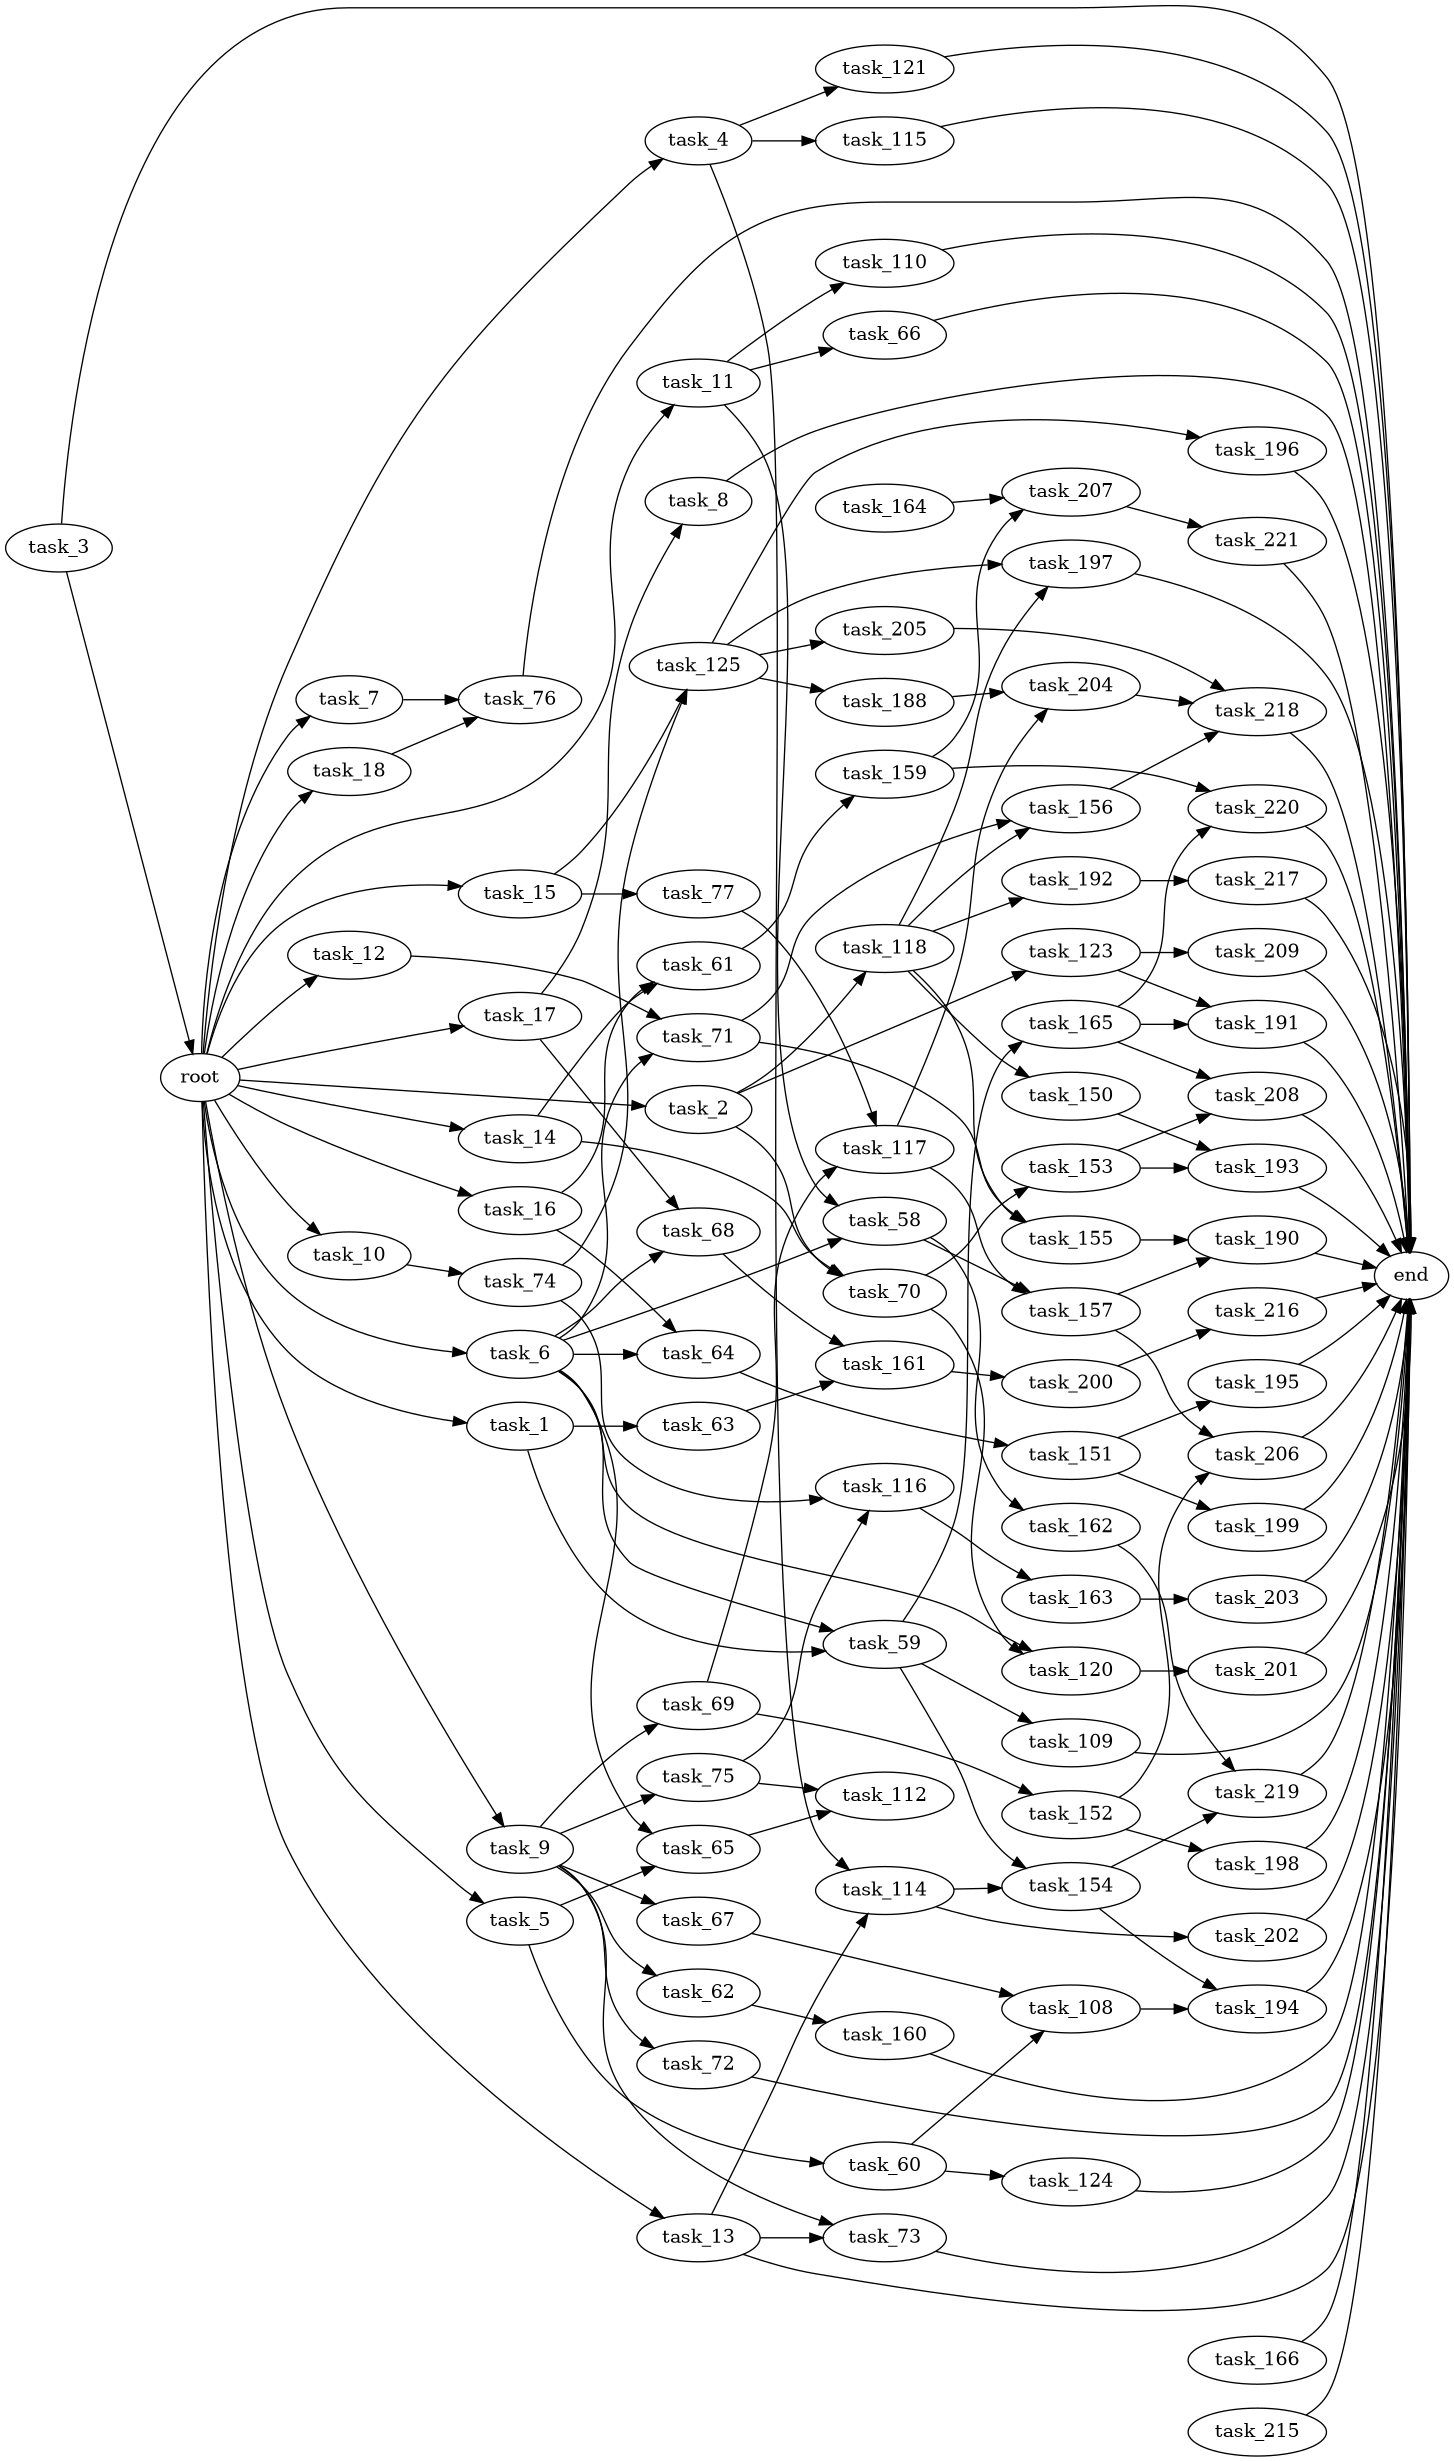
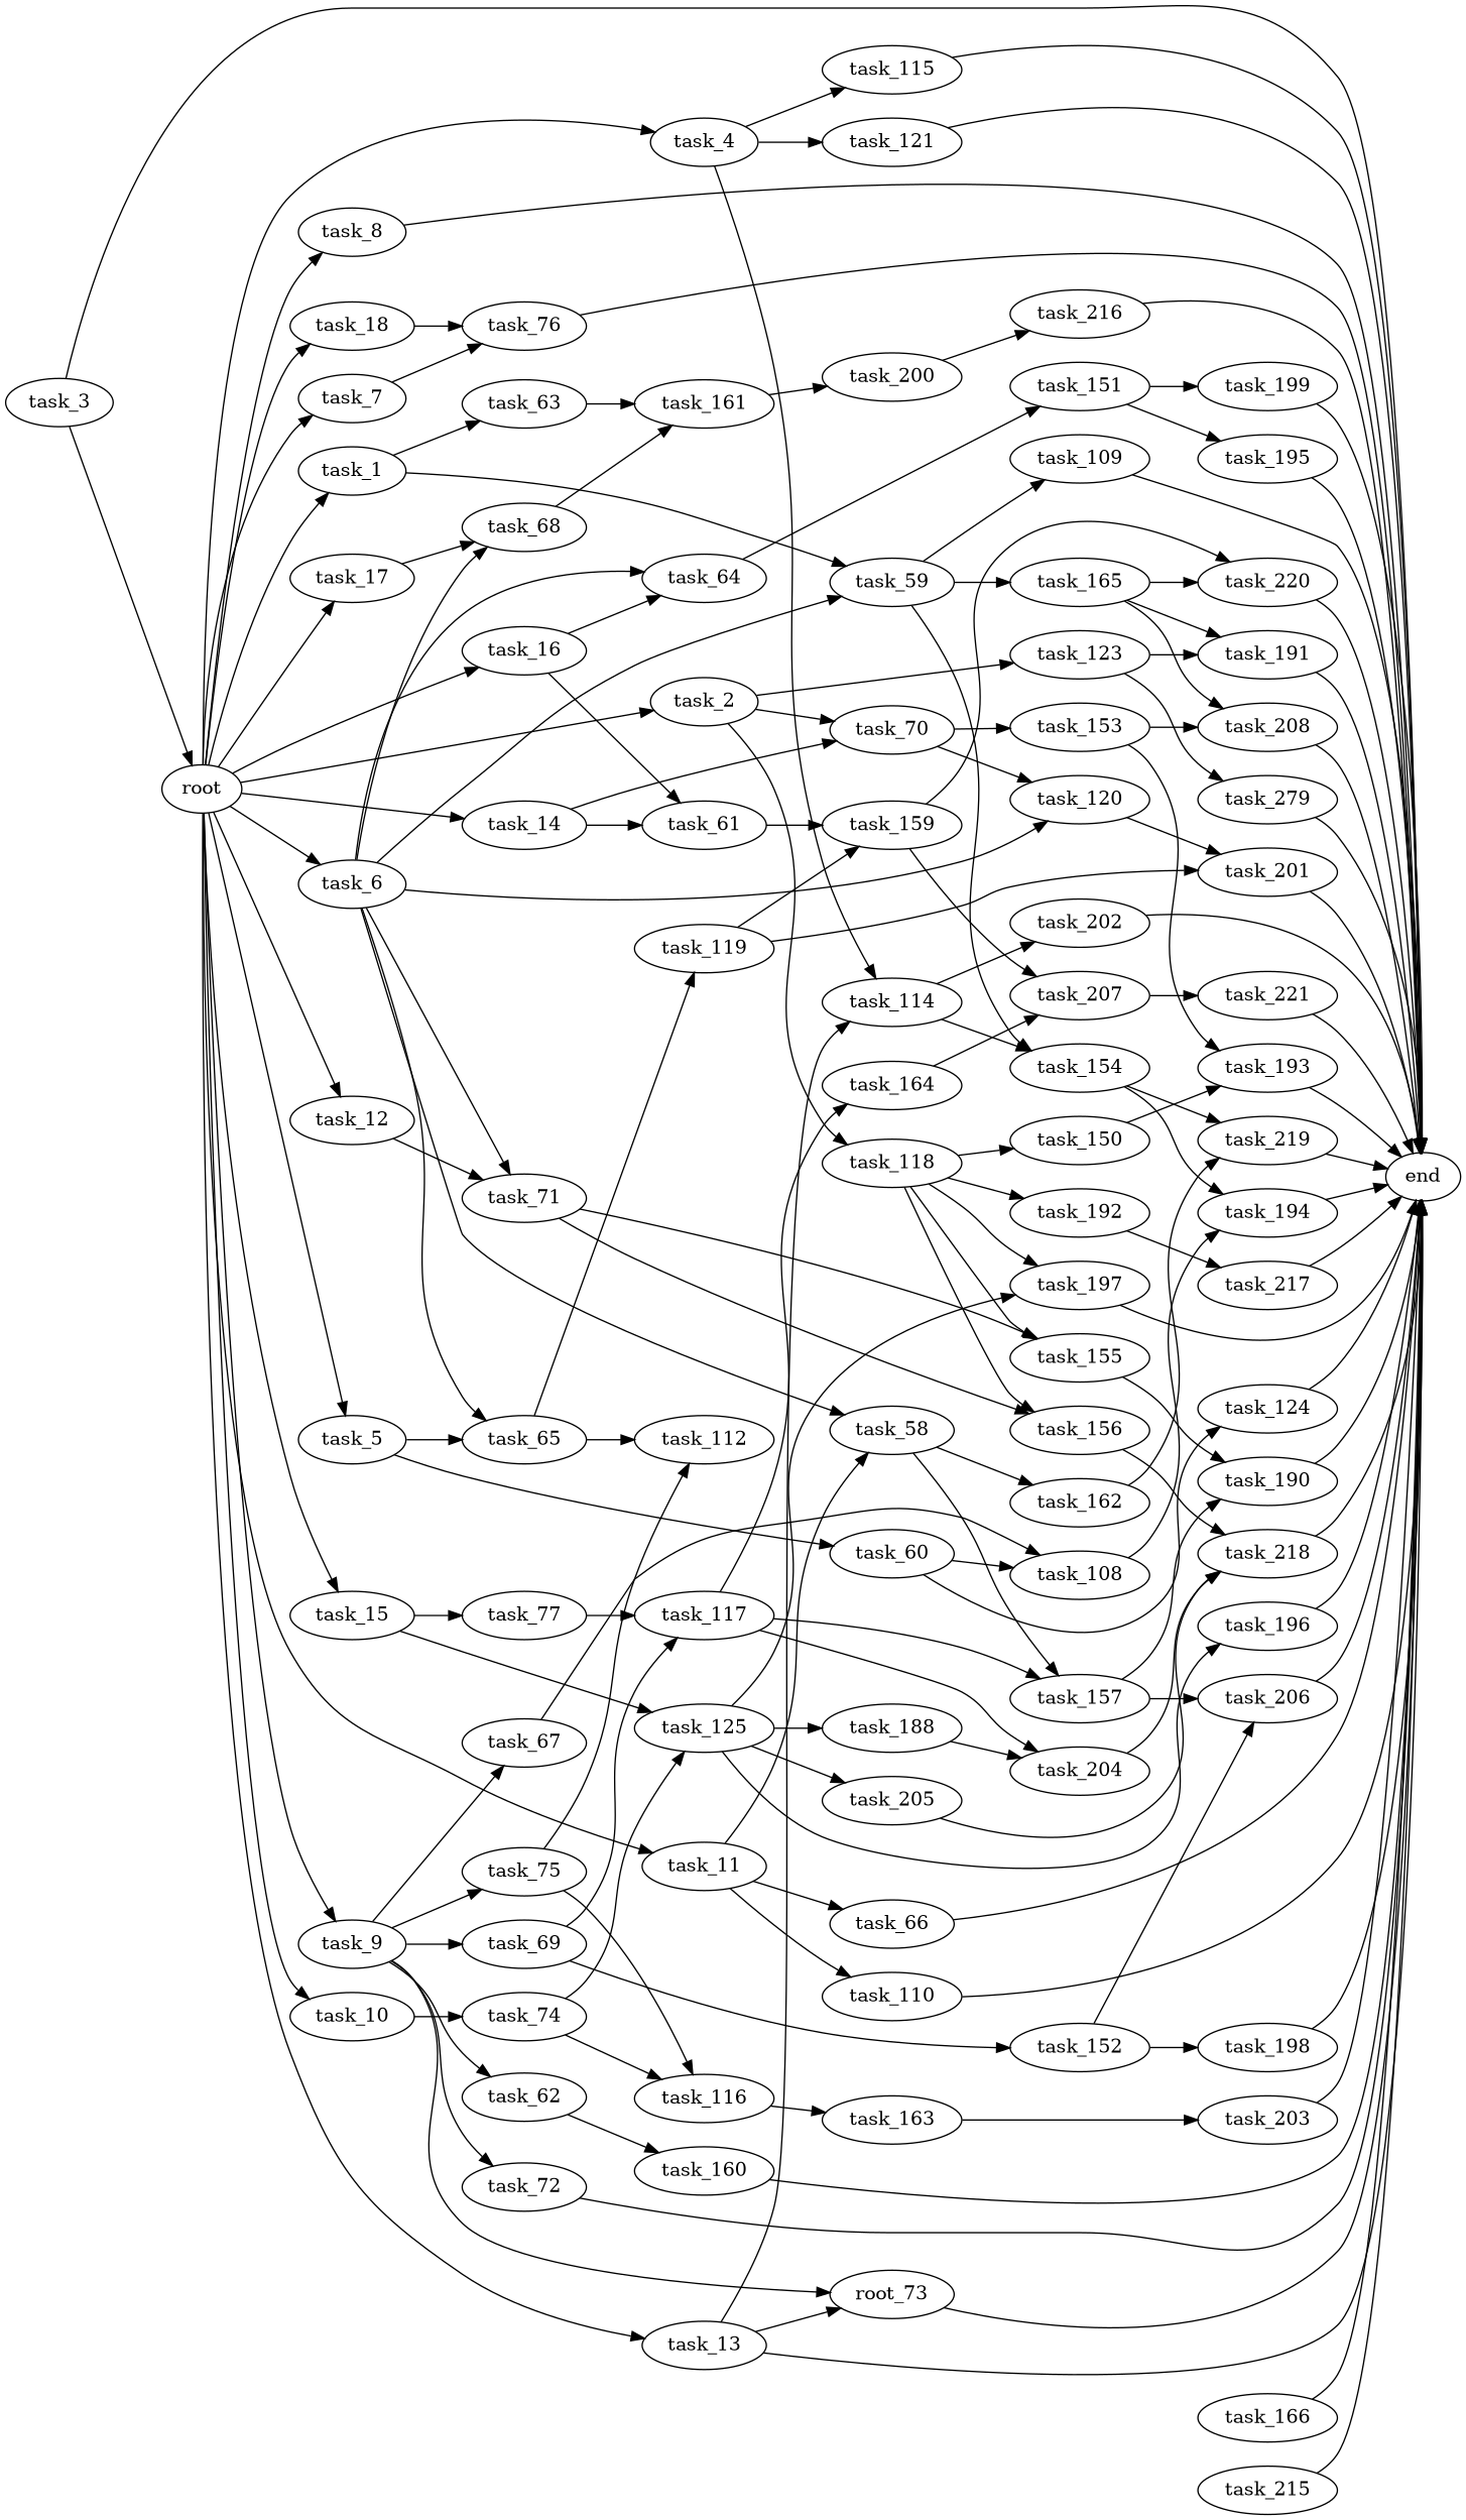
  digraph {
    rankdir=LR
    task_58
    task_157
    task_162
    task_190
    task_206
    task_219
    task_8
    end
    task_156
    task_218
    task_108
    task_194
    task_191
    task_207
    task_221
    task_15
    task_77
    task_125
    task_117
    n20 [label=task_188]
    task_196
    task_197
    task_205
    task_151
    task_195
    task_199
    task_114
    task_154
    task_202
    task_18
    task_76
-   task_73
-   task_209
+   task_73 [label=root_73]
+   task_209 [label=task_279]
    task_16
    task_61
    task_64
    task_159
    task_110
    task_68
    task_161
    task_200
    task_220
    task_217
    task_74
    task_116
    task_163
    task_204
    task_1
    task_59
    task_63
    task_109
    task_165
    task_160
    task_11
    task_66
    task_62
    task_203
    task_2
    task_118
    task_123
    task_70
    task_155
    task_150
    task_192
    task_153
    task_120
    task_10
    task_166
    task_72
    task_17
    task_67
    task_193
    task_12
    task_71
    task_164
    task_208
    task_9
    task_69
    task_75
    task_152
    task_112
    task_198
    task_201
    task_65
+   task_119
    task_13
    task_121
    task_3
    root
    task_216
    task_5
    task_60
    task_124
    task_115
    task_14
    task_4
    task_6
    task_7
    task_215
    task_58 -> task_157
    task_58 -> task_162
    task_157 -> task_190
    task_157 -> task_206
    task_162 -> task_219
    task_190 -> end
    task_206 -> end
    task_219 -> end
    task_8 -> end
    task_156 -> task_218
    task_218 -> end
    task_108 -> task_194
    task_194 -> end
    task_191 -> end
    task_207 -> task_221
    task_221 -> end
    task_15 -> task_77
    task_15 -> task_125
    task_77 -> task_117
    task_125 -> n20
    task_125 -> task_196
    task_125 -> task_197
    task_125 -> task_205
    task_117 -> task_157
    task_117 -> task_204
+   task_117 -> task_164
    n20 -> task_204
    task_196 -> end
    task_197 -> end
    task_205 -> task_218
    task_151 -> task_195
    task_151 -> task_199
    task_195 -> end
    task_199 -> end
    task_114 -> task_154
    task_114 -> task_202
    task_154 -> task_219
    task_154 -> task_194
    task_202 -> end
    task_18 -> task_76
    task_76 -> end
    task_73 -> end
    task_209 -> end
    task_16 -> task_61
    task_16 -> task_64
    task_61 -> task_159
    task_64 -> task_151
    task_159 -> task_207
    task_159 -> task_220
    task_110 -> end
    task_68 -> task_161
    task_161 -> task_200
    task_200 -> task_216
    task_220 -> end
    task_217 -> end
    task_74 -> task_125
    task_74 -> task_116
    task_116 -> task_163
    task_163 -> task_203
    task_204 -> task_218
    task_1 -> task_59
    task_1 -> task_63
    task_59 -> task_154
    task_59 -> task_109
    task_59 -> task_165
    task_63 -> task_161
    task_109 -> end
    task_165 -> task_191
    task_165 -> task_220
    task_165 -> task_208
    task_160 -> end
    task_11 -> task_58
    task_11 -> task_110
    task_11 -> task_66
    task_66 -> end
    task_62 -> task_160
    task_203 -> end
    task_2 -> task_118
    task_2 -> task_123
    task_2 -> task_70
    task_118 -> task_156
    task_118 -> task_197
    task_118 -> task_155
    task_118 -> task_150
    task_118 -> task_192
    task_123 -> task_191
    task_123 -> task_209
    task_70 -> task_153
    task_70 -> task_120
    task_155 -> task_190
    task_150 -> task_193
    task_192 -> task_217
    task_153 -> task_193
    task_153 -> task_208
    task_120 -> task_201
    task_10 -> task_74
    task_166 -> end
    task_72 -> end
    task_17 -> task_68
    task_67 -> task_108
    task_193 -> end
    task_12 -> task_71
    task_71 -> task_156
    task_71 -> task_155
    task_164 -> task_207
    task_208 -> end
    task_9 -> task_73
    task_9 -> task_62
    task_9 -> task_72
    task_9 -> task_67
    task_9 -> task_69
    task_9 -> task_75
    task_69 -> task_117
    task_69 -> task_152
    task_75 -> task_116
    task_75 -> task_112
    task_152 -> task_206
    task_152 -> task_198
    task_198 -> end
    task_201 -> end
    task_65 -> task_112
+   task_65 -> task_119
+   task_119 -> task_159
+   task_119 -> task_201
    task_13 -> end
    task_13 -> task_114
    task_13 -> task_73
    task_121 -> end
    task_3 -> end
    task_3 -> root
-   task_17 -> task_8
+   root -> task_8
    root -> task_15
    root -> task_18
    root -> task_16
    root -> task_1
    root -> task_11
    root -> task_2
    root -> task_10
    root -> task_17
    root -> task_12
    root -> task_9
    root -> task_13
    root -> task_5
    root -> task_14
    root -> task_4
    root -> task_6
    root -> task_7
    task_216 -> end
    task_5 -> task_65
    task_5 -> task_60
    task_60 -> task_108
    task_60 -> task_124
    task_124 -> end
    task_115 -> end
    task_14 -> task_61
    task_14 -> task_70
    task_4 -> task_114
    task_4 -> task_121
    task_4 -> task_115
    task_6 -> task_58
    task_6 -> task_64
    task_6 -> task_68
    task_6 -> task_59
    task_6 -> task_120
    task_6 -> task_71
    task_6 -> task_65
    task_7 -> task_76
    task_215 -> end
  }
